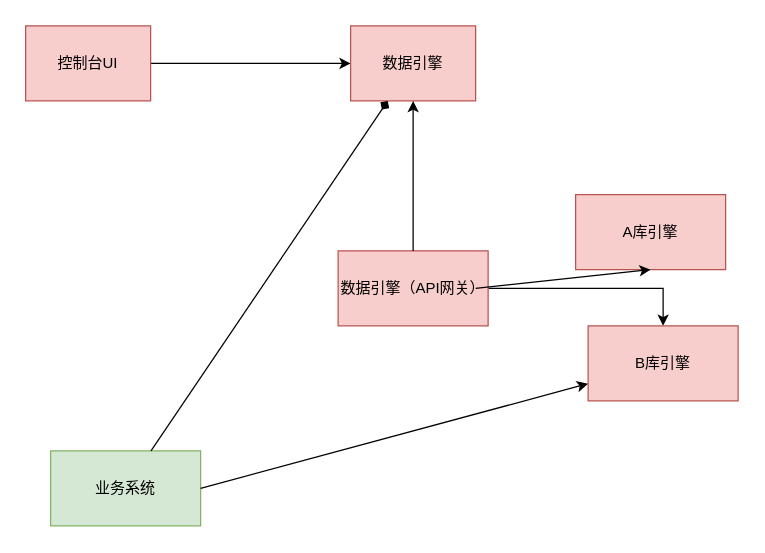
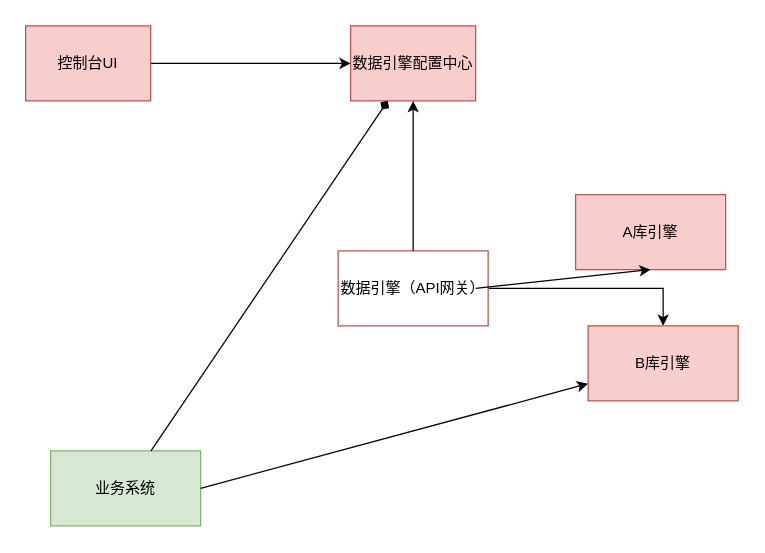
  <mxCell id="0" />
  <mxCell id="1" parent="0" />
  <mxCell id="2" value="" style="edgeStyle=orthogonalEdgeStyle;rounded=0;orthogonalLoop=1;jettySize=auto;html=1;" parent="1" source="3" target="4" edge="1"><mxGeometry relative="1" as="geometry" /></mxCell>
  <mxCell id="3" value="控制台UI" style="rounded=0;whiteSpace=wrap;html=1;fillColor=#f8cecc;strokeColor=#b85450;" parent="1" vertex="1"><mxGeometry x="20" y="20" width="100" height="60" as="geometry" /></mxCell>
- <mxCell id="4" value="数据引擎" style="rounded=0;whiteSpace=wrap;html=1;fillColor=#f8cecc;strokeColor=#b85450;" parent="1" vertex="1"><mxGeometry x="280" y="20" width="100" height="60" as="geometry" /></mxCell>
+ <mxCell id="4" value="数据引擎配置中心" style="rounded=0;whiteSpace=wrap;html=1;fillColor=#f8cecc;strokeColor=#b85450;" parent="1" vertex="1"><mxGeometry x="280" y="20" width="100" height="60" as="geometry" /></mxCell>
  <mxCell id="5" value="" style="edgeStyle=orthogonalEdgeStyle;rounded=0;orthogonalLoop=1;jettySize=auto;html=1;entryX=0.5;entryY=0;entryDx=0;entryDy=0;" parent="1" source="6" target="9" edge="1"><mxGeometry relative="1" as="geometry" /></mxCell>
- <mxCell id="6" value="数据引擎（API网关）" style="rounded=0;whiteSpace=wrap;html=1;fillColor=#f8cecc;strokeColor=#b85450;" parent="1" vertex="1"><mxGeometry x="270" y="200" width="120" height="60" as="geometry" /></mxCell>
+ <mxCell id="6" value="数据引擎（API网关）" style="rounded=0;whiteSpace=wrap;html=1;fillColor=#ffffff;strokeColor=#b85450;" parent="1" vertex="1"><mxGeometry x="270" y="200" width="120" height="60" as="geometry" /></mxCell>
  <mxCell id="7" value="A库引擎" style="rounded=0;whiteSpace=wrap;html=1;fillColor=#f8cecc;strokeColor=#b85450;" parent="1" vertex="1"><mxGeometry x="460" y="155" width="120" height="60" as="geometry" /></mxCell>
  <mxCell id="8" value="业务系统" style="rounded=0;whiteSpace=wrap;html=1;fillColor=#d5e8d4;strokeColor=#82b366;" parent="1" vertex="1"><mxGeometry x="40" y="360" width="120" height="60" as="geometry" /></mxCell>
  <mxCell id="9" value="B库引擎" style="rounded=0;whiteSpace=wrap;html=1;fillColor=#f8cecc;strokeColor=#b85450;" parent="1" vertex="1"><mxGeometry x="470" y="260" width="120" height="60" as="geometry" /></mxCell>
  <mxCell id="10" value="" style="endArrow=classic;html=1;entryX=0.5;entryY=1;entryDx=0;entryDy=0;" parent="1" target="7" edge="1"><mxGeometry width="50" height="50" relative="1" as="geometry"><mxPoint x="380" y="230" as="sourcePoint" /><mxPoint x="430" y="180" as="targetPoint" /></mxGeometry></mxCell>
  <mxCell id="11" value="" style="endArrow=classic;html=1;exitX=0.5;exitY=0;exitDx=0;exitDy=0;" parent="1" source="6" target="4" edge="1"><mxGeometry width="50" height="50" relative="1" as="geometry"><mxPoint x="380" y="230" as="sourcePoint" /><mxPoint x="430" y="180" as="targetPoint" /></mxGeometry></mxCell>
  <mxCell id="12" value="" style="endArrow=classic;html=1;exitX=1;exitY=0.5;exitDx=0;exitDy=0;" parent="1" source="8" target="9" edge="1"><mxGeometry width="50" height="50" relative="1" as="geometry"><mxPoint x="380" y="230" as="sourcePoint" /><mxPoint x="430" y="180" as="targetPoint" /></mxGeometry></mxCell>
  <mxCell id="13" value="" style="endArrow=diamond;html=1;" parent="1" source="8" target="4" edge="1"><mxGeometry width="50" height="50" relative="1" as="geometry"><mxPoint x="380" y="230" as="sourcePoint" /><mxPoint x="430" y="180" as="targetPoint" /></mxGeometry></mxCell>
